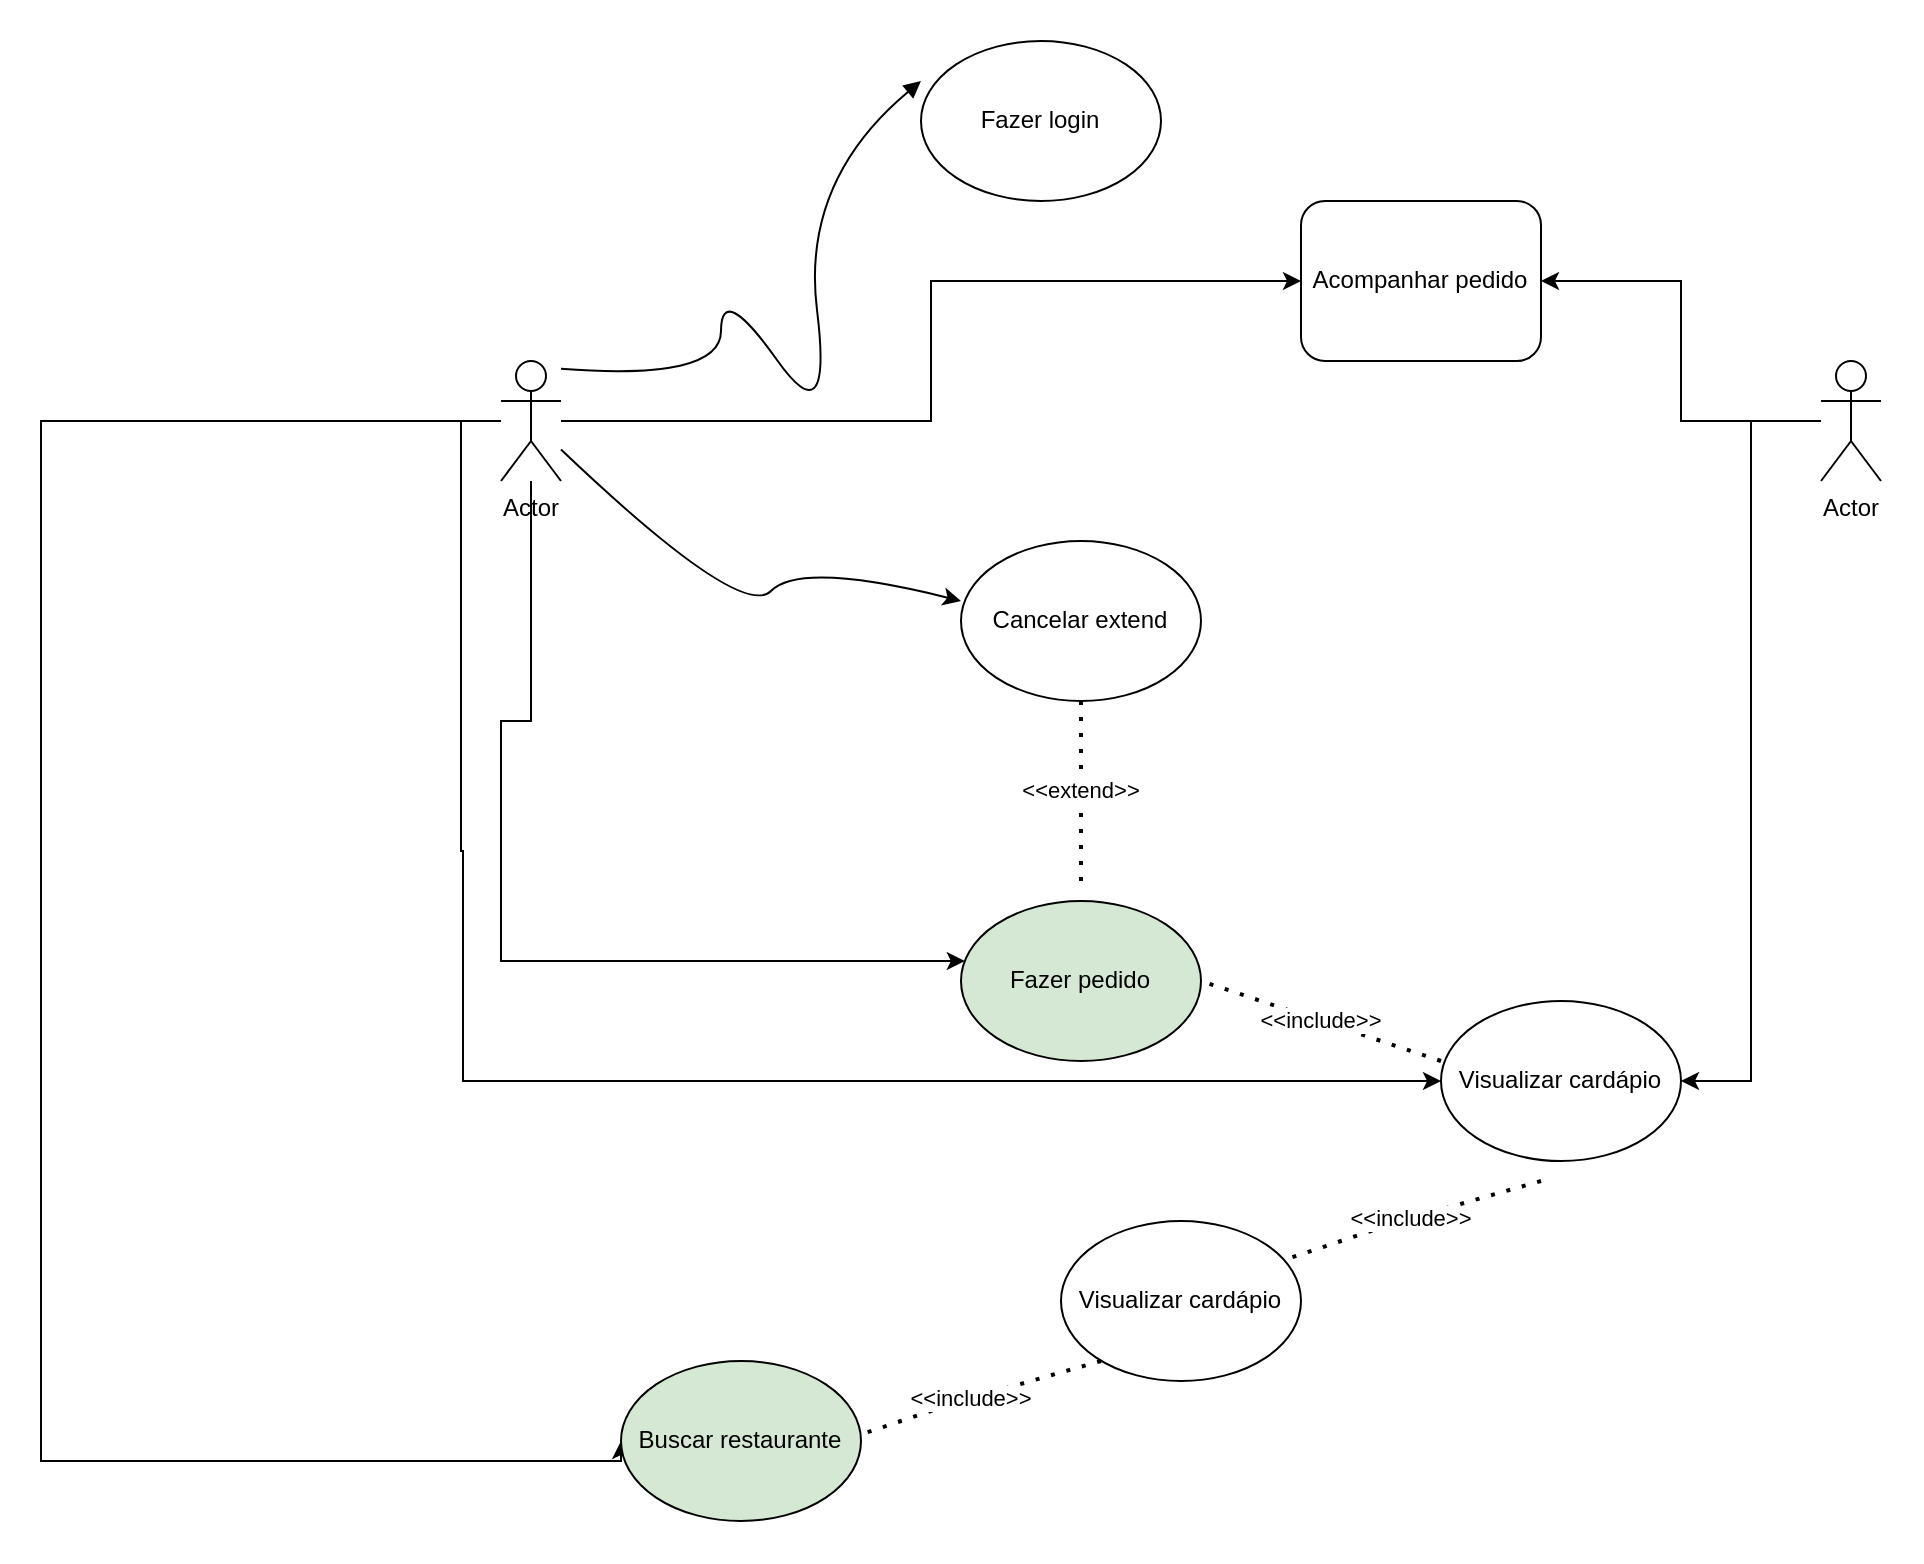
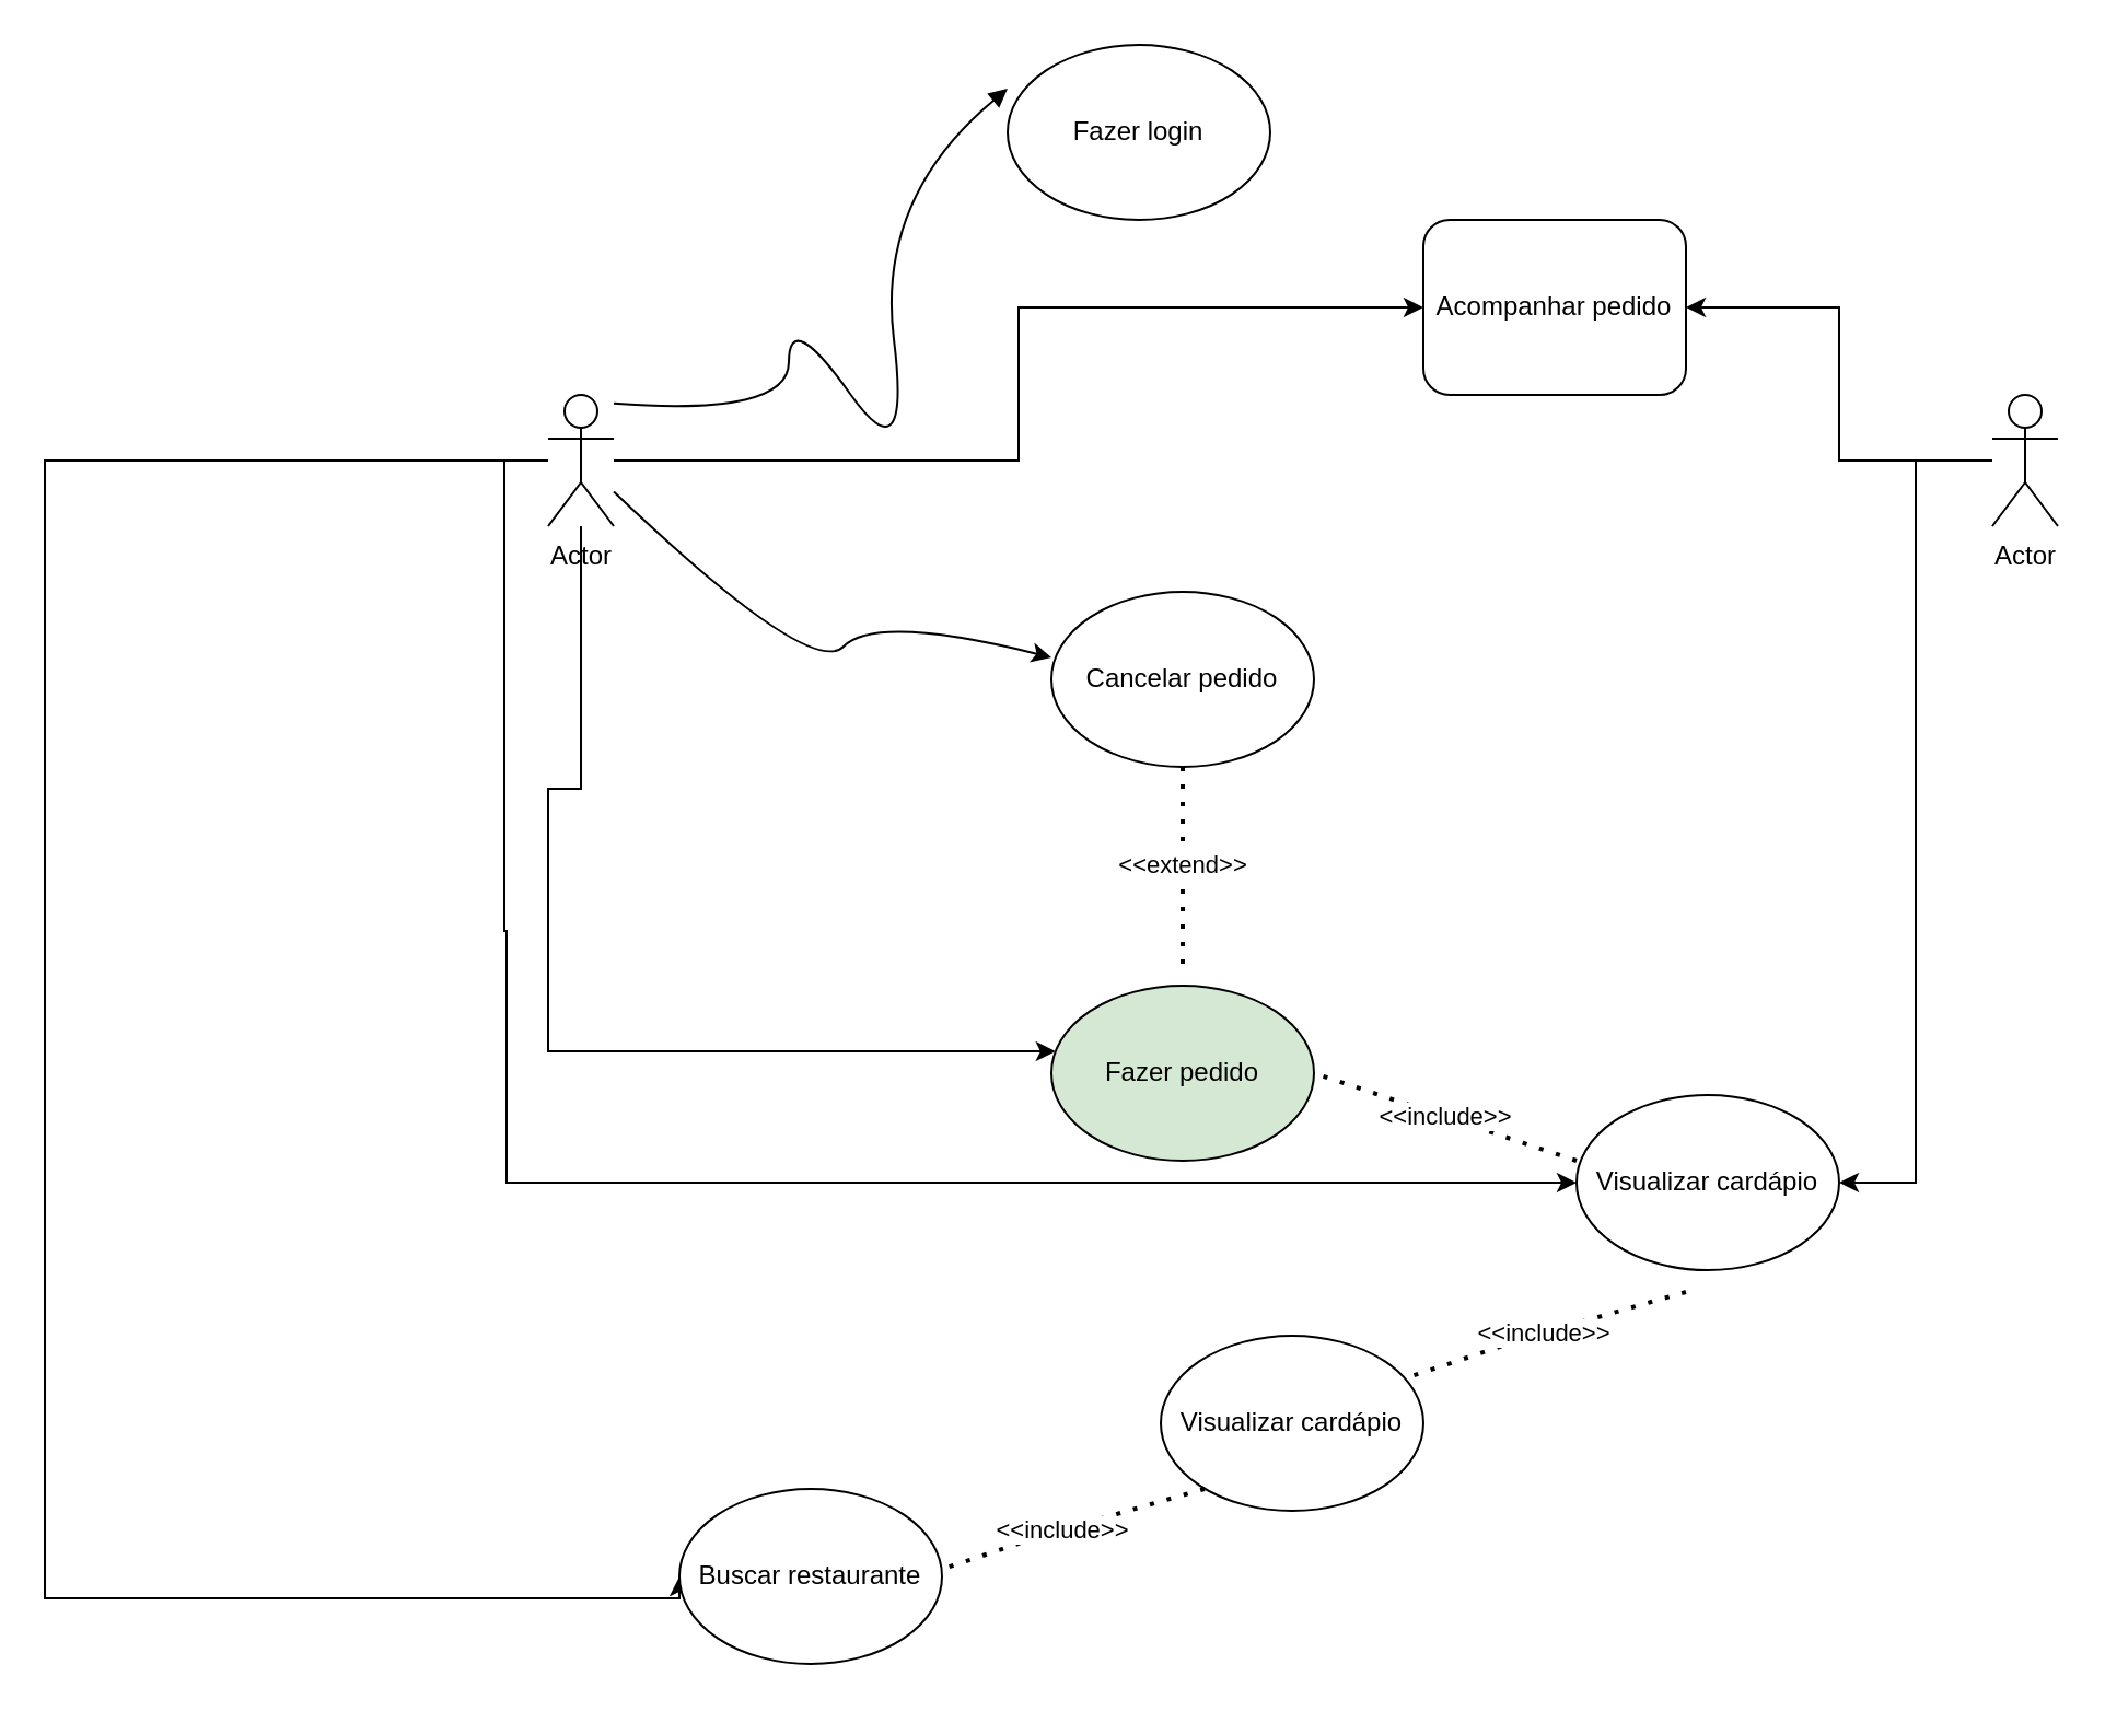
  <mxCell id="0" />
  <mxCell id="1" parent="0" />
  <mxCell id="2" value="" style="curved=1;startArrow=none;endArrow=block;entryX=0;entryY=0.625;entryDx=0;entryDy=0;entryPerimeter=0;" parent="1" edge="1"><mxGeometry relative="1" as="geometry"><Array as="points"><mxPoint x="360" y="190" /><mxPoint x="360" y="140" /><mxPoint x="416" y="219" /><mxPoint x="400" y="90" /></Array><mxPoint x="280" y="183.874" as="sourcePoint" /><mxPoint x="460" y="40" as="targetPoint" /></mxGeometry></mxCell>
  <mxCell id="3" style="edgeStyle=orthogonalEdgeStyle;rounded=0;orthogonalLoop=1;jettySize=auto;html=1;" edge="1" parent="1" source="7" target="12"><mxGeometry relative="1" as="geometry" /></mxCell>
  <mxCell id="4" style="edgeStyle=orthogonalEdgeStyle;rounded=0;orthogonalLoop=1;jettySize=auto;html=1;entryX=0;entryY=0.5;entryDx=0;entryDy=0;" edge="1" parent="1" source="7" target="18"><mxGeometry relative="1" as="geometry"><mxPoint x="230" y="610" as="targetPoint" /><Array as="points"><mxPoint x="230" y="210" /><mxPoint x="230" y="425" /><mxPoint x="231" y="540" /></Array></mxGeometry></mxCell>
  <mxCell id="5" style="edgeStyle=orthogonalEdgeStyle;rounded=0;orthogonalLoop=1;jettySize=auto;html=1;" edge="1" parent="1" source="7" target="16"><mxGeometry relative="1" as="geometry"><mxPoint x="265" y="480" as="targetPoint" /><Array as="points"><mxPoint x="265" y="360" /><mxPoint x="250" y="360" /><mxPoint x="250" y="480" /></Array></mxGeometry></mxCell>
  <mxCell id="6" style="edgeStyle=orthogonalEdgeStyle;rounded=0;orthogonalLoop=1;jettySize=auto;html=1;entryX=0;entryY=0.5;entryDx=0;entryDy=0;" edge="1" parent="1" source="7" target="22"><mxGeometry relative="1" as="geometry"><mxPoint x="60" y="730" as="targetPoint" /><Array as="points"><mxPoint x="20" y="210" /><mxPoint x="20" y="730" /><mxPoint x="310" y="730" /></Array></mxGeometry></mxCell>
  <mxCell id="7" value="Actor" style="shape=umlActor;verticalLabelPosition=bottom;verticalAlign=top;html=1;outlineConnect=0;" vertex="1" parent="1"><mxGeometry x="250" y="180" width="30" height="60" as="geometry" /></mxCell>
  <mxCell id="8" value="Fazer login" style="ellipse;whiteSpace=wrap;html=1;" vertex="1" parent="1"><mxGeometry x="460" y="20" width="120" height="80" as="geometry" /></mxCell>
  <mxCell id="9" style="edgeStyle=orthogonalEdgeStyle;rounded=0;orthogonalLoop=1;jettySize=auto;html=1;" edge="1" parent="1" source="11" target="12"><mxGeometry relative="1" as="geometry" /></mxCell>
  <mxCell id="10" style="edgeStyle=orthogonalEdgeStyle;rounded=0;orthogonalLoop=1;jettySize=auto;html=1;entryX=1;entryY=0.5;entryDx=0;entryDy=0;" edge="1" parent="1" source="11" target="18"><mxGeometry relative="1" as="geometry" /></mxCell>
  <mxCell id="11" value="Actor" style="shape=umlActor;verticalLabelPosition=bottom;verticalAlign=top;html=1;outlineConnect=0;" vertex="1" parent="1"><mxGeometry x="910" y="180" width="30" height="60" as="geometry" /></mxCell>
  <mxCell id="12" value="Acompanhar pedido" style="whiteSpace=wrap;html=1;rounded=1;" vertex="1" parent="1"><mxGeometry x="650" y="100" width="120" height="80" as="geometry" /></mxCell>
  <mxCell id="13" value="" style="curved=1;endArrow=classic;html=1;rounded=0;" edge="1" parent="1" source="7"><mxGeometry width="50" height="50" relative="1" as="geometry"><mxPoint x="320" y="310" as="sourcePoint" /><mxPoint x="480" y="300" as="targetPoint" /><Array as="points"><mxPoint x="370" y="310" /><mxPoint x="400" y="280" /></Array></mxGeometry></mxCell>
- <mxCell id="14" value="Cancelar extend" style="ellipse;whiteSpace=wrap;html=1;" vertex="1" parent="1"><mxGeometry x="480" y="270" width="120" height="80" as="geometry" /></mxCell>
+ <mxCell id="14" value="Cancelar pedido" style="ellipse;whiteSpace=wrap;html=1;" vertex="1" parent="1"><mxGeometry x="480" y="270" width="120" height="80" as="geometry" /></mxCell>
  <mxCell id="15" value="&amp;lt;&amp;lt;extend&amp;gt;&amp;gt;" style="endArrow=none;dashed=1;html=1;dashPattern=1 3;strokeWidth=2;rounded=0;entryX=0.5;entryY=1;entryDx=0;entryDy=0;" edge="1" parent="1" target="14"><mxGeometry width="50" height="50" relative="1" as="geometry"><mxPoint x="540" y="440" as="sourcePoint" /><mxPoint x="540" y="360" as="targetPoint" /></mxGeometry></mxCell>
  <mxCell id="16" value="Fazer pedido" style="ellipse;whiteSpace=wrap;html=1;fillColor=#d5e8d4;" vertex="1" parent="1"><mxGeometry x="480" y="450" width="120" height="80" as="geometry" /></mxCell>
  <mxCell id="17" value="&amp;lt;&amp;lt;include&amp;gt;&amp;gt;" style="endArrow=none;dashed=1;html=1;dashPattern=1 3;strokeWidth=2;rounded=0;entryX=1;entryY=0.5;entryDx=0;entryDy=0;" edge="1" parent="1" target="16"><mxGeometry width="50" height="50" relative="1" as="geometry"><mxPoint x="720" y="530" as="sourcePoint" /><mxPoint x="660" y="470" as="targetPoint" /></mxGeometry></mxCell>
  <mxCell id="18" value="Visualizar cardápio" style="ellipse;whiteSpace=wrap;html=1;" vertex="1" parent="1"><mxGeometry x="720" y="500" width="120" height="80" as="geometry" /></mxCell>
  <mxCell id="19" value="&amp;lt;&amp;lt;include&amp;gt;&amp;gt;" style="endArrow=none;dashed=1;html=1;dashPattern=1 3;strokeWidth=2;rounded=0;" edge="1" parent="1"><mxGeometry width="50" height="50" relative="1" as="geometry"><mxPoint x="770" y="590" as="sourcePoint" /><mxPoint x="640" y="630" as="targetPoint" /><Array as="points"><mxPoint x="700" y="610" /></Array></mxGeometry></mxCell>
  <mxCell id="20" value="Visualizar cardápio" style="ellipse;whiteSpace=wrap;html=1;" vertex="1" parent="1"><mxGeometry x="530" y="610" width="120" height="80" as="geometry" /></mxCell>
  <mxCell id="21" value="&amp;lt;&amp;lt;include&amp;gt;&amp;gt;" style="endArrow=none;dashed=1;html=1;dashPattern=1 3;strokeWidth=2;rounded=0;" edge="1" parent="1"><mxGeometry width="50" height="50" relative="1" as="geometry"><mxPoint x="550" y="680" as="sourcePoint" /><mxPoint x="420" y="720" as="targetPoint" /><Array as="points"><mxPoint x="480" y="700" /></Array></mxGeometry></mxCell>
- <mxCell id="22" value="Buscar restaurante" style="ellipse;whiteSpace=wrap;html=1;fillColor=#d5e8d4;" vertex="1" parent="1"><mxGeometry x="310" y="680" width="120" height="80" as="geometry" /></mxCell>
+ <mxCell id="22" value="Buscar restaurante" style="ellipse;whiteSpace=wrap;html=1;" vertex="1" parent="1"><mxGeometry x="310" y="680" width="120" height="80" as="geometry" /></mxCell>
